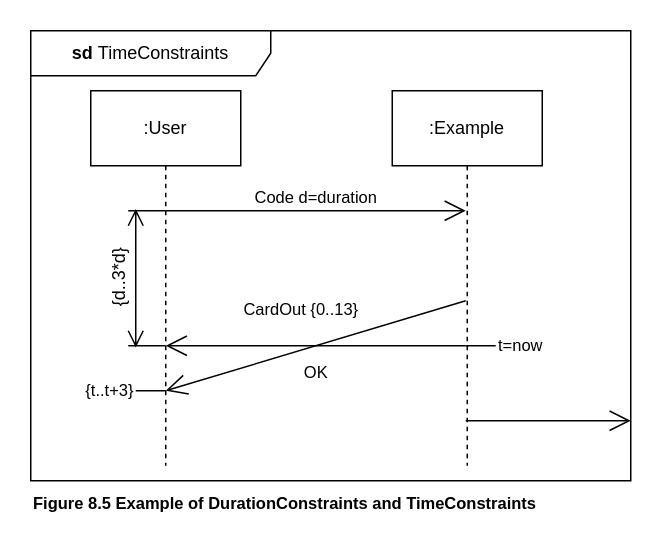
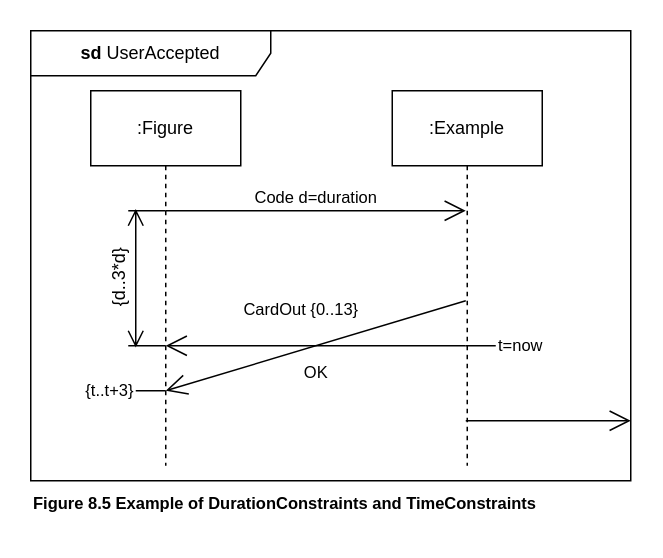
  <mxCell id="0" />
  <mxCell id="1" parent="0" />
- <mxCell id="2" value="&lt;b&gt;sd &lt;/b&gt;TimeConstraints" style="shape=umlFrame;whiteSpace=wrap;html=1;pointerEvents=0;recursiveResize=0;container=1;collapsible=0;width=160;" parent="1" vertex="1"><mxGeometry width="400" height="300" as="geometry" x="20" y="20" /></mxCell>
- <mxCell id="3" value=":User" style="shape=rect;html=1;whiteSpace=wrap;align=center;" parent="2" vertex="1"><mxGeometry x="40" y="40" width="100" height="50" as="geometry" /></mxCell>
+ <mxCell id="2" value="&lt;b&gt;sd &lt;/b&gt;UserAccepted" style="shape=umlFrame;whiteSpace=wrap;html=1;pointerEvents=0;recursiveResize=0;container=1;collapsible=0;width=160;" parent="1" vertex="1"><mxGeometry width="400" height="300" as="geometry" x="20" y="20" /></mxCell>
+ <mxCell id="3" value=":Figure" style="shape=rect;html=1;whiteSpace=wrap;align=center;" parent="2" vertex="1"><mxGeometry x="40" y="40" width="100" height="50" as="geometry" /></mxCell>
  <mxCell id="4" value="{d..3*d}" style="html=1;shape=mxgraph.sysml.dimension;rotation=-90;verticalAlign=top;spacingTop=-5" parent="2" vertex="1"><mxGeometry x="25" y="145" width="90" height="40" as="geometry" /></mxCell>
  <mxCell id="5" value="" style="edgeStyle=none;dashed=1;endArrow=none;html=1;rounded=0;" parent="2" source="3" edge="1"><mxGeometry relative="1" as="geometry"><mxPoint x="90" y="290" as="targetPoint" /></mxGeometry></mxCell>
  <mxCell id="6" value="Code d=duration" style="edgeStyle=none;html=1;endArrow=open;verticalAlign=bottom;endSize=12;rounded=0;" parent="2" edge="1"><mxGeometry relative="1" as="geometry"><mxPoint x="90" y="120" as="sourcePoint" /><mxPoint x="290" y="120" as="targetPoint" /></mxGeometry></mxCell>
  <mxCell id="7" value="CardOut {0..13}" style="edgeStyle=none;html=1;endArrow=open;verticalAlign=bottom;spacingBottom=5;endSize=12;rounded=0;" parent="2" edge="1"><mxGeometry x="0.1" y="-10" relative="1" as="geometry"><mxPoint x="90" y="210" as="targetPoint" /><mxPoint x="290" y="210" as="sourcePoint" /><mxPoint as="offset" /></mxGeometry></mxCell>
  <mxCell id="8" value="OK" style="edgeStyle=none;html=1;endArrow=open;verticalAlign=top;spacingTop=5;endSize=12;rounded=0;" parent="2" edge="1"><mxGeometry relative="1" as="geometry"><mxPoint x="90" y="240" as="targetPoint" /><mxPoint x="290" y="180" as="sourcePoint" /></mxGeometry></mxCell>
  <mxCell id="9" value=":Example" style="shape=rect;html=1;whiteSpace=wrap;align=center;" parent="2" vertex="1"><mxGeometry x="241" y="40" width="100" height="50" as="geometry" /></mxCell>
  <mxCell id="10" value="" style="edgeStyle=none;dashed=1;endArrow=none;html=1;rounded=0;" parent="2" source="9" edge="1"><mxGeometry relative="1" as="geometry"><mxPoint x="291" y="290" as="targetPoint" /></mxGeometry></mxCell>
  <mxCell id="11" value="" style="html=1;verticalAlign=bottom;labelBackgroundColor=none;endArrow=open;endFill=0;rounded=0;endSize=12;" parent="2" edge="1"><mxGeometry width="160" relative="1" as="geometry"><mxPoint x="290" y="260" as="sourcePoint" /><mxPoint x="400" y="260" as="targetPoint" /></mxGeometry></mxCell>
  <mxCell id="12" value="t=now" style="edgeStyle=none;html=1;endArrow=none;align=left;labelBackgroundColor=none;rounded=0;" parent="1" edge="1"><mxGeometry x="-1" relative="1" as="geometry"><mxPoint x="310" y="230" as="targetPoint" /><mxPoint x="330" y="230" as="sourcePoint" /></mxGeometry></mxCell>
  <mxCell id="13" value="{t..t+3}" style="edgeStyle=none;html=1;endArrow=none;align=right;labelBackgroundColor=none;rounded=0;" parent="1" edge="1"><mxGeometry x="-1" relative="1" as="geometry"><mxPoint x="110" y="260" as="targetPoint" /><mxPoint x="90" y="260" as="sourcePoint" /></mxGeometry></mxCell>
  <mxCell id="14" value="&lt;b&gt;Figure 8.5 Example of DurationConstraints and TimeConstraints&lt;/b&gt;" style="text;html=1;align=left;verticalAlign=middle;resizable=0;points=[];autosize=1;strokeColor=none;fillColor=none;fontSize=11;fontFamily=Helvetica;fontColor=default;" vertex="1" parent="1"><mxGeometry y="320" width="360" height="30" as="geometry" x="20" /></mxCell>
